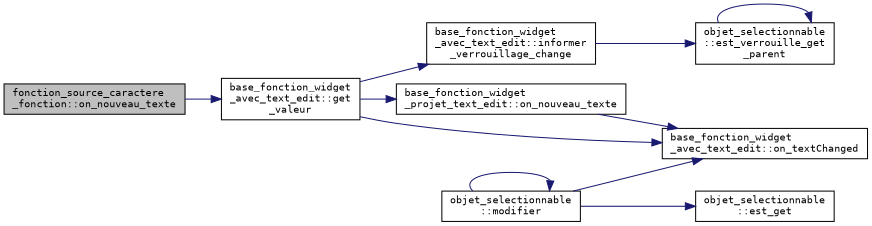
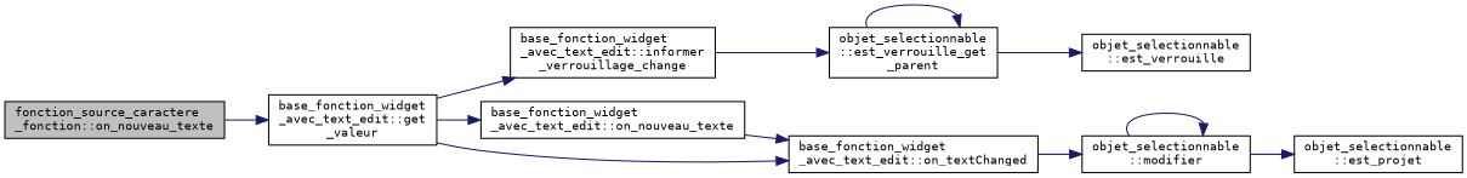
  digraph {
    fontname="DejaVu Sans Mono"
    rankdir=LR
    node [color=black fillcolor=white fontname="DejaVu Sans Mono" fontsize=10 shape=record style=filled]
    edge [color=midnightblue fontname="DejaVu Sans Mono" fontsize=10 labelfontname=Helvetica labelfontsize=10 style=solid]
    n1 [fillcolor=grey75 fontcolor=black height=0.2 label="fonction_source_caractere\l_fonction::on_nouveau_texte" width=0.4]
    n2 [height=0.2 label="base_fonction_widget\l_avec_text_edit::get\l_valeur" width=0.4]
    n3 [height=0.2 label="base_fonction_widget\l_avec_text_edit::informer\l_verrouillage_change" width=0.4]
-   n4 [height=0.2 label="base_fonction_widget\l_projet_text_edit::on_nouveau_texte" width=0.4]
+   n4 [height=0.2 label="base_fonction_widget\l_avec_text_edit::on_nouveau_texte" width=0.4]
    n5 [height=0.2 label="base_fonction_widget\l_avec_text_edit::on_textChanged" width=0.4]
    n6 [height=0.2 label="objet_selectionnable\l::est_verrouille_get\l_parent" width=0.4]
    n7 [height=0.2 label="objet_selectionnable\l::modifier" width=0.4]
-   n9 [height=0.2 label="objet_selectionnable\l::est_get" width=0.4]
+   n8 [height=0.2 label="objet_selectionnable\l::est_verrouille" width=0.4]
+   n9 [height=0.2 label="objet_selectionnable\l::est_projet" width=0.4]
    n1 -> n2
    n2 -> n3
    n2 -> n4
    n2 -> n5
    n3 -> n6
    n4 -> n5
-   n7 -> n5
+   n5 -> n7
    n6 -> n6
+   n6 -> n8
    n7 -> n7
    n7 -> n9
  }
